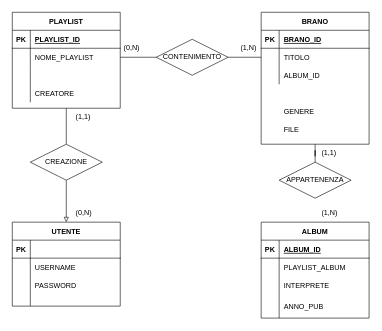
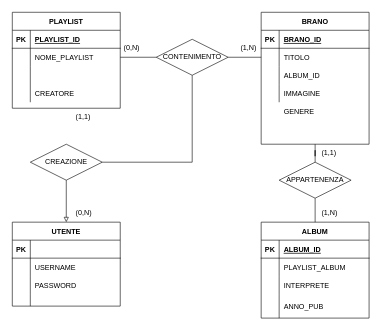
  <mxCell id="0" />
  <mxCell id="1" parent="0" />
  <mxCell id="2" value="PLAYLIST" style="shape=table;startSize=30;container=1;collapsible=1;childLayout=tableLayout;fixedRows=1;rowLines=0;fontStyle=1;align=center;resizeLast=1;" vertex="1" parent="1"><mxGeometry x="20" y="20" width="180" height="160" as="geometry" /></mxCell>
  <mxCell id="3" value="" style="shape=partialRectangle;collapsible=0;dropTarget=0;pointerEvents=0;fillColor=none;top=0;left=0;bottom=1;right=0;points=[[0,0.5],[1,0.5]];portConstraint=eastwest;" vertex="1" parent="2"><mxGeometry y="30" width="180" height="30" as="geometry" /></mxCell>
  <mxCell id="4" value="PK" style="shape=partialRectangle;connectable=0;fillColor=none;top=0;left=0;bottom=0;right=0;fontStyle=1;overflow=hidden;" vertex="1" parent="3"><mxGeometry width="30" height="30" as="geometry" /></mxCell>
  <mxCell id="5" value="PLAYLIST_ID" style="shape=partialRectangle;connectable=0;fillColor=none;top=0;left=0;bottom=0;right=0;align=left;spacingLeft=6;fontStyle=5;overflow=hidden;" vertex="1" parent="3"><mxGeometry x="30" width="150" height="30" as="geometry" /></mxCell>
  <mxCell id="6" value="" style="shape=partialRectangle;collapsible=0;dropTarget=0;pointerEvents=0;fillColor=none;top=0;left=0;bottom=0;right=0;points=[[0,0.5],[1,0.5]];portConstraint=eastwest;" vertex="1" parent="2"><mxGeometry y="60" width="180" height="30" as="geometry" /></mxCell>
  <mxCell id="7" value="" style="shape=partialRectangle;connectable=0;fillColor=none;top=0;left=0;bottom=0;right=0;editable=1;overflow=hidden;" vertex="1" parent="6"><mxGeometry width="30" height="30" as="geometry" /></mxCell>
  <mxCell id="8" value="NOME_PLAYLIST" style="shape=partialRectangle;connectable=0;fillColor=none;top=0;left=0;bottom=0;right=0;align=left;spacingLeft=6;overflow=hidden;fontStyle=0" vertex="1" parent="6"><mxGeometry x="30" width="150" height="30" as="geometry" /></mxCell>
  <mxCell id="9" value="" style="shape=partialRectangle;collapsible=0;dropTarget=0;pointerEvents=0;fillColor=none;top=0;left=0;bottom=0;right=0;points=[[0,0.5],[1,0.5]];portConstraint=eastwest;" vertex="1" parent="2"><mxGeometry y="90" width="180" height="30" as="geometry" /></mxCell>
  <mxCell id="10" value="" style="shape=partialRectangle;connectable=0;fillColor=none;top=0;left=0;bottom=0;right=0;editable=1;overflow=hidden;" vertex="1" parent="9"><mxGeometry width="30" height="30" as="geometry" /></mxCell>
  <mxCell id="11" value="" style="shape=partialRectangle;collapsible=0;dropTarget=0;pointerEvents=0;fillColor=none;top=0;left=0;bottom=0;right=0;points=[[0,0.5],[1,0.5]];portConstraint=eastwest;" vertex="1" parent="2"><mxGeometry y="120" width="180" height="30" as="geometry" /></mxCell>
  <mxCell id="12" value="" style="shape=partialRectangle;connectable=0;fillColor=none;top=0;left=0;bottom=0;right=0;editable=1;overflow=hidden;" vertex="1" parent="11"><mxGeometry width="30" height="30" as="geometry" /></mxCell>
  <mxCell id="13" value="CREATORE" style="shape=partialRectangle;connectable=0;fillColor=none;top=0;left=0;bottom=0;right=0;align=left;spacingLeft=6;overflow=hidden;" vertex="1" parent="11"><mxGeometry x="30" width="150" height="30" as="geometry" /></mxCell>
  <mxCell id="14" value="BRANO" style="shape=table;startSize=30;container=1;collapsible=1;childLayout=tableLayout;fixedRows=1;rowLines=0;fontStyle=1;align=center;resizeLast=1;" vertex="1" parent="1"><mxGeometry x="435" y="20" width="180" height="220" as="geometry" /></mxCell>
  <mxCell id="15" value="" style="shape=partialRectangle;collapsible=0;dropTarget=0;pointerEvents=0;fillColor=none;top=0;left=0;bottom=1;right=0;points=[[0,0.5],[1,0.5]];portConstraint=eastwest;" vertex="1" parent="14"><mxGeometry y="30" width="180" height="30" as="geometry" /></mxCell>
  <mxCell id="16" value="PK" style="shape=partialRectangle;connectable=0;fillColor=none;top=0;left=0;bottom=0;right=0;fontStyle=1;overflow=hidden;" vertex="1" parent="15"><mxGeometry width="30" height="30" as="geometry" /></mxCell>
  <mxCell id="17" value="BRANO_ID" style="shape=partialRectangle;connectable=0;fillColor=none;top=0;left=0;bottom=0;right=0;align=left;spacingLeft=6;fontStyle=5;overflow=hidden;" vertex="1" parent="15"><mxGeometry x="30" width="150" height="30" as="geometry" /></mxCell>
  <mxCell id="18" value="" style="shape=partialRectangle;collapsible=0;dropTarget=0;pointerEvents=0;fillColor=none;top=0;left=0;bottom=0;right=0;points=[[0,0.5],[1,0.5]];portConstraint=eastwest;" vertex="1" parent="14"><mxGeometry y="60" width="180" height="30" as="geometry" /></mxCell>
  <mxCell id="19" value="" style="shape=partialRectangle;connectable=0;fillColor=none;top=0;left=0;bottom=0;right=0;editable=1;overflow=hidden;" vertex="1" parent="18"><mxGeometry width="30" height="30" as="geometry" /></mxCell>
  <mxCell id="20" value="TITOLO" style="shape=partialRectangle;connectable=0;fillColor=none;top=0;left=0;bottom=0;right=0;align=left;spacingLeft=6;overflow=hidden;fontStyle=0" vertex="1" parent="18"><mxGeometry x="30" width="150" height="30" as="geometry" /></mxCell>
  <mxCell id="21" value="" style="shape=partialRectangle;collapsible=0;dropTarget=0;pointerEvents=0;fillColor=none;top=0;left=0;bottom=0;right=0;points=[[0,0.5],[1,0.5]];portConstraint=eastwest;" vertex="1" parent="14"><mxGeometry y="90" width="180" height="30" as="geometry" /></mxCell>
  <mxCell id="22" value="" style="shape=partialRectangle;connectable=0;fillColor=none;top=0;left=0;bottom=0;right=0;editable=1;overflow=hidden;" vertex="1" parent="21"><mxGeometry width="30" height="30" as="geometry" /></mxCell>
  <mxCell id="23" value="ALBUM_ID" style="shape=partialRectangle;connectable=0;fillColor=none;top=0;left=0;bottom=0;right=0;align=left;spacingLeft=6;overflow=hidden;" vertex="1" parent="21"><mxGeometry x="30" width="150" height="30" as="geometry" /></mxCell>
  <mxCell id="24" value="" style="shape=partialRectangle;collapsible=0;dropTarget=0;pointerEvents=0;fillColor=none;top=0;left=0;bottom=0;right=0;points=[[0,0.5],[1,0.5]];portConstraint=eastwest;" vertex="1" parent="14"><mxGeometry y="120" width="180" height="30" as="geometry" /></mxCell>
  <mxCell id="25" value="" style="shape=partialRectangle;connectable=0;fillColor=none;top=0;left=0;bottom=0;right=0;editable=1;overflow=hidden;" vertex="1" parent="24"><mxGeometry width="30" height="30" as="geometry" /></mxCell>
+ <mxCell id="26" value="IMMAGINE" style="shape=partialRectangle;connectable=0;fillColor=none;top=0;left=0;bottom=0;right=0;align=left;spacingLeft=6;overflow=hidden;" vertex="1" parent="24"><mxGeometry x="30" width="150" height="30" as="geometry" /></mxCell>
  <mxCell id="27" value="GENERE" style="shape=partialRectangle;connectable=0;fillColor=none;top=0;left=0;bottom=0;right=0;align=left;spacingLeft=6;overflow=hidden;" vertex="1" parent="1"><mxGeometry x="465" y="170" width="150" height="30" as="geometry" /></mxCell>
- <mxCell id="28" value="FILE" style="shape=partialRectangle;connectable=0;fillColor=none;top=0;left=0;bottom=0;right=0;align=left;spacingLeft=6;overflow=hidden;" vertex="1" parent="1"><mxGeometry x="465" y="200" width="150" height="30" as="geometry" /></mxCell>
  <mxCell id="29" value="ALBUM" style="shape=table;startSize=30;container=1;collapsible=1;childLayout=tableLayout;fixedRows=1;rowLines=0;fontStyle=1;align=center;resizeLast=1;" vertex="1" parent="1"><mxGeometry x="435" y="370" width="180" height="160" as="geometry" /></mxCell>
  <mxCell id="30" value="" style="shape=partialRectangle;collapsible=0;dropTarget=0;pointerEvents=0;fillColor=none;top=0;left=0;bottom=1;right=0;points=[[0,0.5],[1,0.5]];portConstraint=eastwest;" vertex="1" parent="29"><mxGeometry y="30" width="180" height="30" as="geometry" /></mxCell>
  <mxCell id="31" value="PK" style="shape=partialRectangle;connectable=0;fillColor=none;top=0;left=0;bottom=0;right=0;fontStyle=1;overflow=hidden;" vertex="1" parent="30"><mxGeometry width="30" height="30" as="geometry" /></mxCell>
  <mxCell id="32" value="ALBUM_ID" style="shape=partialRectangle;connectable=0;fillColor=none;top=0;left=0;bottom=0;right=0;align=left;spacingLeft=6;fontStyle=5;overflow=hidden;" vertex="1" parent="30"><mxGeometry x="30" width="150" height="30" as="geometry" /></mxCell>
  <mxCell id="33" value="" style="shape=partialRectangle;collapsible=0;dropTarget=0;pointerEvents=0;fillColor=none;top=0;left=0;bottom=0;right=0;points=[[0,0.5],[1,0.5]];portConstraint=eastwest;" vertex="1" parent="29"><mxGeometry y="60" width="180" height="30" as="geometry" /></mxCell>
  <mxCell id="34" value="" style="shape=partialRectangle;connectable=0;fillColor=none;top=0;left=0;bottom=0;right=0;editable=1;overflow=hidden;" vertex="1" parent="33"><mxGeometry width="30" height="30" as="geometry" /></mxCell>
  <mxCell id="35" value="PLAYLIST_ALBUM" style="shape=partialRectangle;connectable=0;fillColor=none;top=0;left=0;bottom=0;right=0;align=left;spacingLeft=6;overflow=hidden;fontStyle=0" vertex="1" parent="33"><mxGeometry x="30" width="150" height="30" as="geometry" /></mxCell>
  <mxCell id="36" value="" style="shape=partialRectangle;collapsible=0;dropTarget=0;pointerEvents=0;fillColor=none;top=0;left=0;bottom=0;right=0;points=[[0,0.5],[1,0.5]];portConstraint=eastwest;" vertex="1" parent="29"><mxGeometry y="90" width="180" height="30" as="geometry" /></mxCell>
  <mxCell id="37" value="" style="shape=partialRectangle;connectable=0;fillColor=none;top=0;left=0;bottom=0;right=0;editable=1;overflow=hidden;" vertex="1" parent="36"><mxGeometry width="30" height="30" as="geometry" /></mxCell>
  <mxCell id="38" value="INTERPRETE" style="shape=partialRectangle;connectable=0;fillColor=none;top=0;left=0;bottom=0;right=0;align=left;spacingLeft=6;overflow=hidden;" vertex="1" parent="36"><mxGeometry x="30" width="150" height="30" as="geometry" /></mxCell>
  <mxCell id="39" value="" style="shape=partialRectangle;collapsible=0;dropTarget=0;pointerEvents=0;fillColor=none;top=0;left=0;bottom=0;right=0;points=[[0,0.5],[1,0.5]];portConstraint=eastwest;" vertex="1" parent="29"><mxGeometry y="120" width="180" height="40" as="geometry" /></mxCell>
  <mxCell id="40" value="" style="shape=partialRectangle;connectable=0;fillColor=none;top=0;left=0;bottom=0;right=0;editable=1;overflow=hidden;" vertex="1" parent="39"><mxGeometry width="30" height="40" as="geometry" /></mxCell>
  <mxCell id="41" value="ANNO_PUB" style="shape=partialRectangle;connectable=0;fillColor=none;top=0;left=0;bottom=0;right=0;align=left;spacingLeft=6;overflow=hidden;" vertex="1" parent="39"><mxGeometry x="30" width="150" height="40" as="geometry" /></mxCell>
  <mxCell id="42" value="UTENTE" style="shape=table;startSize=30;container=1;collapsible=1;childLayout=tableLayout;fixedRows=1;rowLines=0;fontStyle=1;align=center;resizeLast=1;" vertex="1" parent="1"><mxGeometry x="20" y="370" width="180" height="140" as="geometry" /></mxCell>
  <mxCell id="43" value="" style="shape=partialRectangle;collapsible=0;dropTarget=0;pointerEvents=0;fillColor=none;top=0;left=0;bottom=1;right=0;points=[[0,0.5],[1,0.5]];portConstraint=eastwest;" vertex="1" parent="42"><mxGeometry y="30" width="180" height="30" as="geometry" /></mxCell>
  <mxCell id="44" value="PK" style="shape=partialRectangle;connectable=0;fillColor=none;top=0;left=0;bottom=0;right=0;fontStyle=1;overflow=hidden;" vertex="1" parent="43"><mxGeometry width="30" height="30" as="geometry" /></mxCell>
  <mxCell id="45" value="" style="shape=partialRectangle;collapsible=0;dropTarget=0;pointerEvents=0;fillColor=none;top=0;left=0;bottom=0;right=0;points=[[0,0.5],[1,0.5]];portConstraint=eastwest;" vertex="1" parent="42"><mxGeometry y="60" width="180" height="30" as="geometry" /></mxCell>
  <mxCell id="46" value="" style="shape=partialRectangle;connectable=0;fillColor=none;top=0;left=0;bottom=0;right=0;editable=1;overflow=hidden;" vertex="1" parent="45"><mxGeometry width="30" height="30" as="geometry" /></mxCell>
  <mxCell id="47" value="USERNAME" style="shape=partialRectangle;connectable=0;fillColor=none;top=0;left=0;bottom=0;right=0;align=left;spacingLeft=6;overflow=hidden;fontStyle=0" vertex="1" parent="45"><mxGeometry x="30" width="150" height="30" as="geometry" /></mxCell>
  <mxCell id="48" value="" style="shape=partialRectangle;collapsible=0;dropTarget=0;pointerEvents=0;fillColor=none;top=0;left=0;bottom=0;right=0;points=[[0,0.5],[1,0.5]];portConstraint=eastwest;" vertex="1" parent="42"><mxGeometry y="90" width="180" height="30" as="geometry" /></mxCell>
  <mxCell id="49" value="" style="shape=partialRectangle;connectable=0;fillColor=none;top=0;left=0;bottom=0;right=0;editable=1;overflow=hidden;" vertex="1" parent="48"><mxGeometry width="30" height="30" as="geometry" /></mxCell>
  <mxCell id="50" value="PASSWORD" style="shape=partialRectangle;connectable=0;fillColor=none;top=0;left=0;bottom=0;right=0;align=left;spacingLeft=6;overflow=hidden;" vertex="1" parent="48"><mxGeometry x="30" width="150" height="30" as="geometry" /></mxCell>
  <mxCell id="51" value="" style="shape=partialRectangle;collapsible=0;dropTarget=0;pointerEvents=0;fillColor=none;top=0;left=0;bottom=0;right=0;points=[[0,0.5],[1,0.5]];portConstraint=eastwest;" vertex="1" parent="42"><mxGeometry y="120" width="180" height="20" as="geometry" /></mxCell>
  <mxCell id="52" value="" style="shape=partialRectangle;connectable=0;fillColor=none;top=0;left=0;bottom=0;right=0;editable=1;overflow=hidden;" vertex="1" parent="51"><mxGeometry width="30" height="20" as="geometry" /></mxCell>
  <mxCell id="53" value="" style="shape=partialRectangle;connectable=0;fillColor=none;top=0;left=0;bottom=0;right=0;align=left;spacingLeft=6;overflow=hidden;" vertex="1" parent="51"><mxGeometry x="30" width="150" height="20" as="geometry" /></mxCell>
  <mxCell id="54" style="edgeStyle=orthogonalEdgeStyle;rounded=0;orthogonalLoop=1;jettySize=auto;html=1;entryX=0.5;entryY=0;entryDx=0;entryDy=0;endArrow=block;endFill=0;" edge="1" parent="1" source="56" target="42"><mxGeometry relative="1" as="geometry" /></mxCell>
- <mxCell id="55" style="edgeStyle=orthogonalEdgeStyle;rounded=0;orthogonalLoop=1;jettySize=auto;html=1;entryX=0.5;entryY=1;entryDx=0;entryDy=0;endArrow=none;endFill=0;" edge="1" parent="1" source="56" target="2"><mxGeometry relative="1" as="geometry" /></mxCell>
+ <mxCell id="55" style="edgeStyle=orthogonalEdgeStyle;rounded=0;orthogonalLoop=1;jettySize=auto;html=1;endArrow=none;endFill=0;" edge="1" parent="1" source="56" target="61"><mxGeometry relative="1" as="geometry" /></mxCell>
  <mxCell id="56" value="CREAZIONE" style="shape=rhombus;perimeter=rhombusPerimeter;whiteSpace=wrap;html=1;align=center;" vertex="1" parent="1"><mxGeometry x="50" y="240" width="120" height="60" as="geometry" /></mxCell>
  <mxCell id="57" value="(0,N)" style="text;strokeColor=none;fillColor=none;spacingLeft=4;spacingRight=4;overflow=hidden;rotatable=0;points=[[0,0.5],[1,0.5]];portConstraint=eastwest;fontSize=12;" vertex="1" parent="1"><mxGeometry x="120" y="340" width="40" height="30" as="geometry" /></mxCell>
  <mxCell id="58" value="(1,1)" style="text;strokeColor=none;fillColor=none;spacingLeft=4;spacingRight=4;overflow=hidden;rotatable=0;points=[[0,0.5],[1,0.5]];portConstraint=eastwest;fontSize=12;" vertex="1" parent="1"><mxGeometry x="120" y="180" width="40" height="30" as="geometry" /></mxCell>
  <mxCell id="59" style="edgeStyle=orthogonalEdgeStyle;rounded=0;orthogonalLoop=1;jettySize=auto;html=1;entryX=1;entryY=0.5;entryDx=0;entryDy=0;endArrow=none;endFill=0;" edge="1" parent="1" source="61" target="6"><mxGeometry relative="1" as="geometry" /></mxCell>
  <mxCell id="60" style="edgeStyle=orthogonalEdgeStyle;rounded=0;orthogonalLoop=1;jettySize=auto;html=1;entryX=0;entryY=0.5;entryDx=0;entryDy=0;endArrow=none;endFill=0;" edge="1" parent="1" source="61" target="18"><mxGeometry relative="1" as="geometry" /></mxCell>
  <mxCell id="61" value="CONTENIMENTO" style="shape=rhombus;perimeter=rhombusPerimeter;whiteSpace=wrap;html=1;align=center;" vertex="1" parent="1"><mxGeometry x="260" y="65" width="120" height="60" as="geometry" /></mxCell>
  <mxCell id="62" value="(0,N)" style="text;strokeColor=none;fillColor=none;spacingLeft=4;spacingRight=4;overflow=hidden;rotatable=0;points=[[0,0.5],[1,0.5]];portConstraint=eastwest;fontSize=12;" vertex="1" parent="1"><mxGeometry x="200" y="65" width="40" height="30" as="geometry" /></mxCell>
  <mxCell id="63" value="(1,N)" style="text;strokeColor=none;fillColor=none;spacingLeft=4;spacingRight=4;overflow=hidden;rotatable=0;points=[[0,0.5],[1,0.5]];portConstraint=eastwest;fontSize=12;" vertex="1" parent="1"><mxGeometry x="395" y="65" width="40" height="30" as="geometry" /></mxCell>
  <mxCell id="64" style="edgeStyle=orthogonalEdgeStyle;rounded=0;orthogonalLoop=1;jettySize=auto;html=1;entryX=0.5;entryY=1;entryDx=0;entryDy=0;endArrow=none;endFill=0;" edge="1" parent="1" source="66" target="14"><mxGeometry relative="1" as="geometry" /></mxCell>
+ <mxCell id="65" style="edgeStyle=orthogonalEdgeStyle;rounded=0;orthogonalLoop=1;jettySize=auto;html=1;entryX=0.5;entryY=0;entryDx=0;entryDy=0;endArrow=none;endFill=0;" edge="1" parent="1" source="66" target="29"><mxGeometry relative="1" as="geometry" /></mxCell>
  <mxCell id="66" value="APPARTENENZA" style="shape=rhombus;perimeter=rhombusPerimeter;whiteSpace=wrap;html=1;align=center;" vertex="1" parent="1"><mxGeometry x="465" y="270" width="120" height="60" as="geometry" /></mxCell>
  <mxCell id="67" value="(1,1)" style="text;strokeColor=none;fillColor=none;spacingLeft=4;spacingRight=4;overflow=hidden;rotatable=0;points=[[0,0.5],[1,0.5]];portConstraint=eastwest;fontSize=12;" vertex="1" parent="1"><mxGeometry x="530" y="240" width="40" height="30" as="geometry" /></mxCell>
  <mxCell id="68" value="(1,N)" style="text;strokeColor=none;fillColor=none;spacingLeft=4;spacingRight=4;overflow=hidden;rotatable=0;points=[[0,0.5],[1,0.5]];portConstraint=eastwest;fontSize=12;" vertex="1" parent="1"><mxGeometry x="530" y="340" width="40" height="30" as="geometry" /></mxCell>
